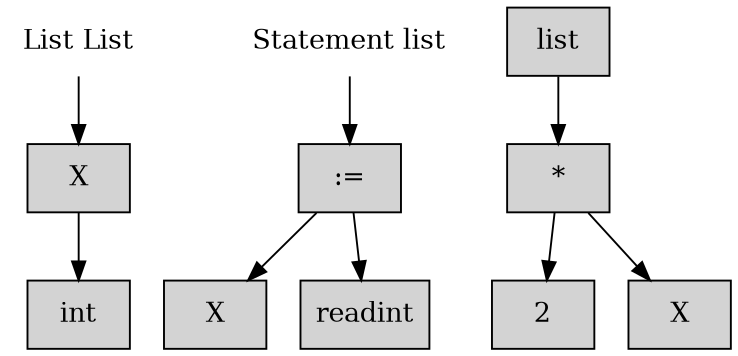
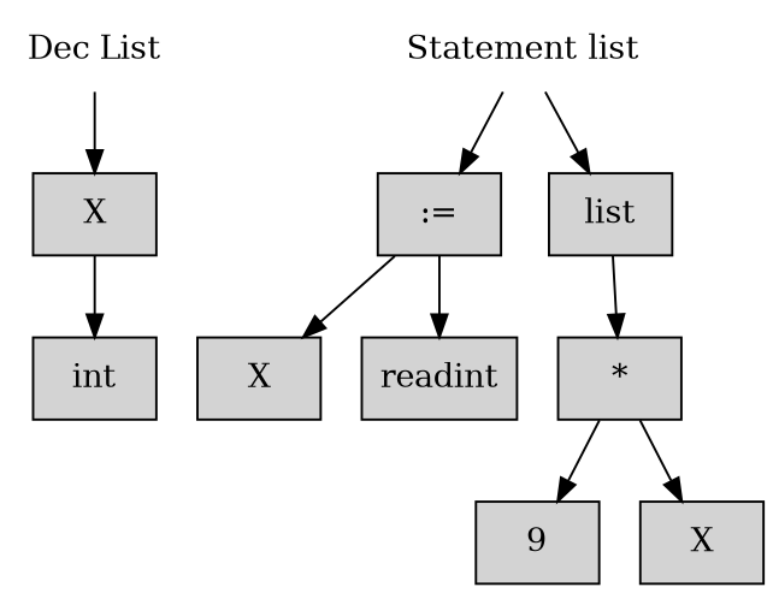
  digraph {
    ordering=out
    node [fillcolor="/x11/lightgrey" shape=box style=filled]
-   n1 [fillcolor="/x11/white" label="List List" shape=none]
+   n1 [fillcolor="/x11/white" label="Dec List" shape=none]
    n2 [label=X]
    n3 [fillcolor="/x11/white" label="Statement list" shape=none]
    n4 [label=":="]
    n5 [label=list]
    n6 [label=int]
    n7 [label=X]
    n8 [label=readint]
    n9 [label="*"]
-   n10 [label=2]
+   n10 [label=9]
    n11 [label=X]
    n1 -> n2
    n2 -> n6
    n3 -> n4
+   n3 -> n5
    n4 -> n7
    n4 -> n8
    n5 -> n9
    n9 -> n10
    n9 -> n11
  }
